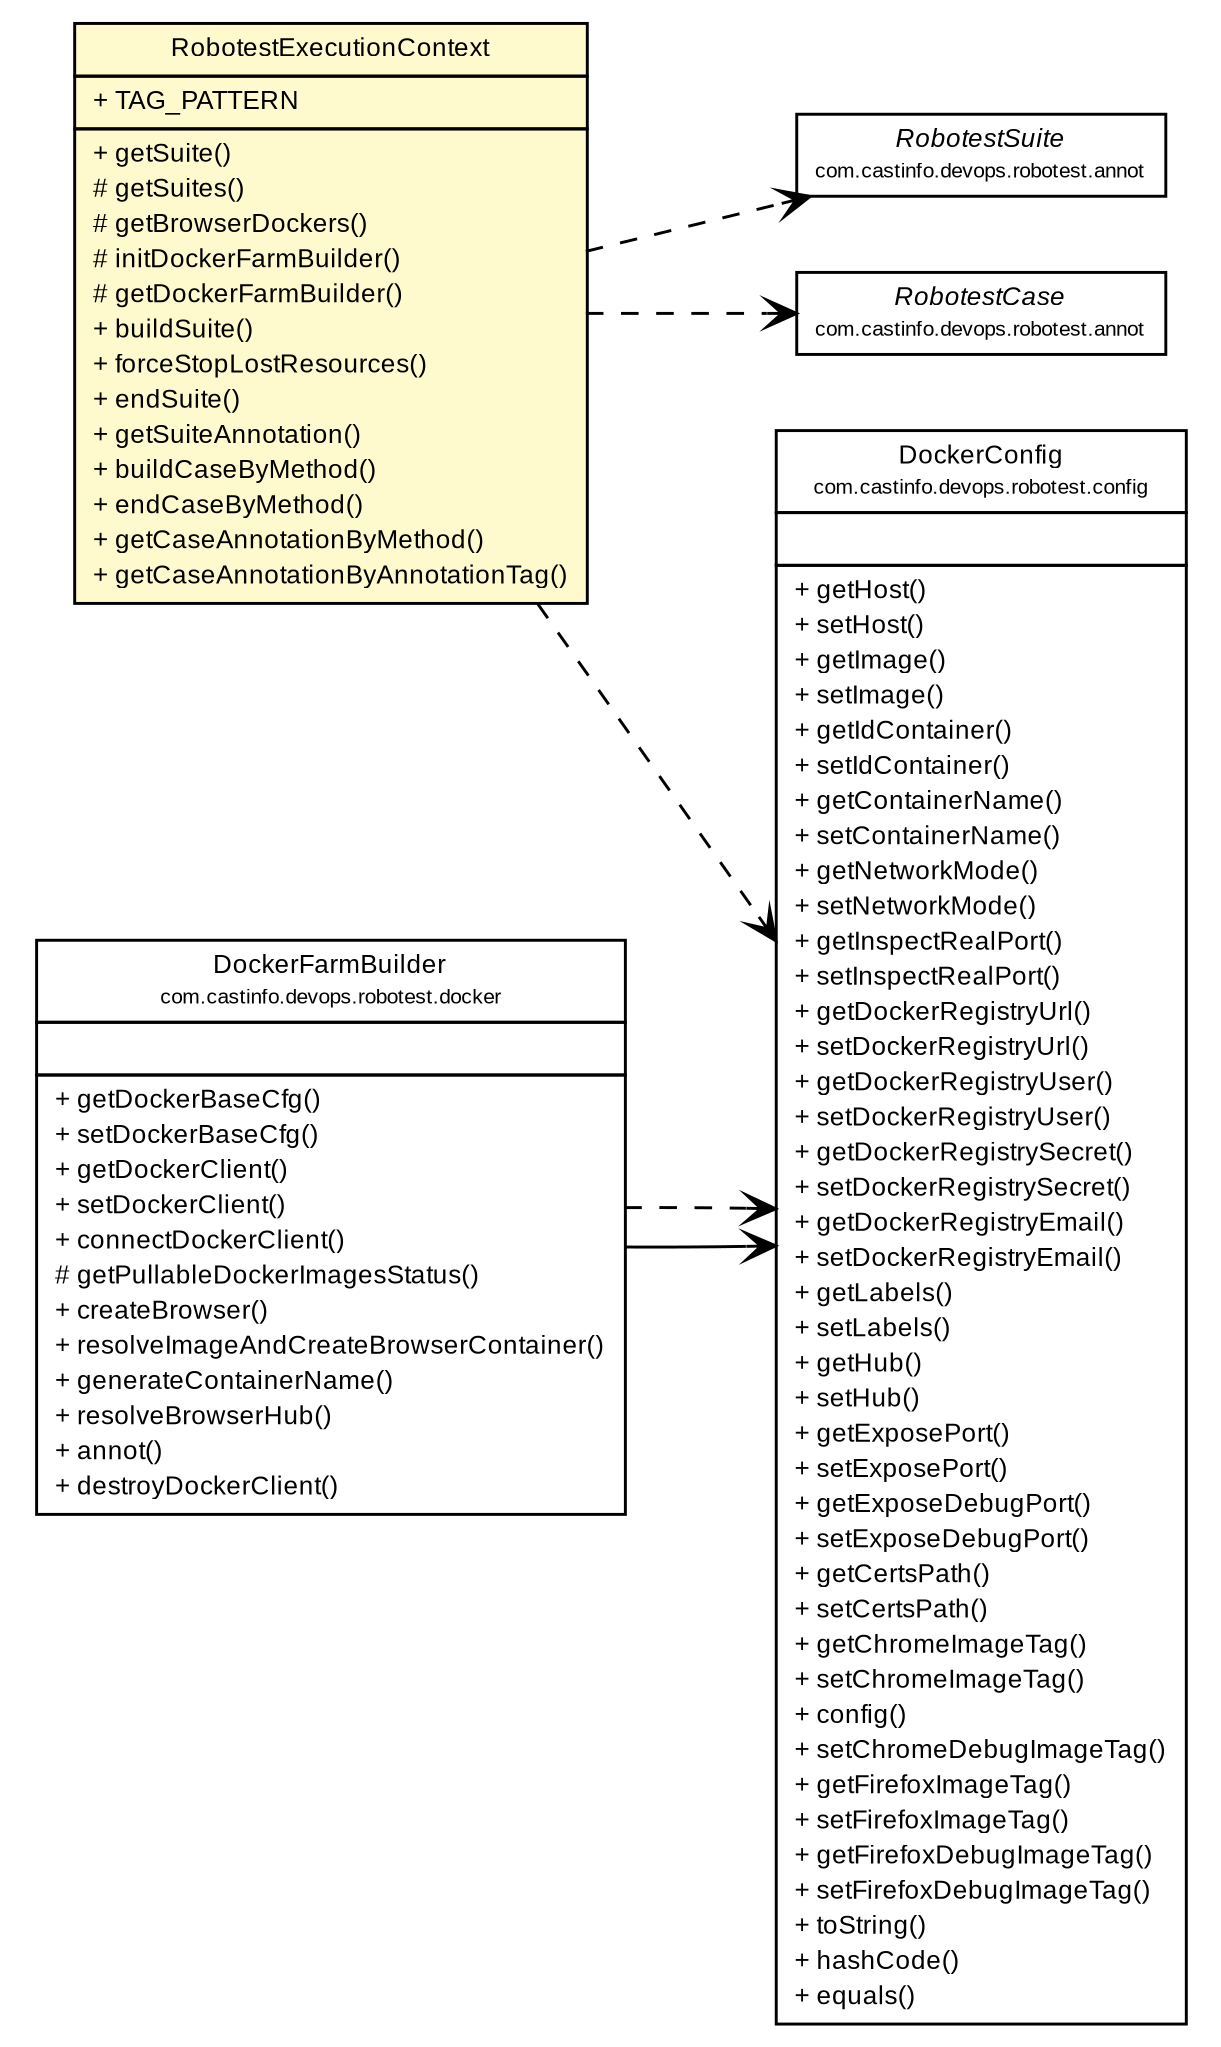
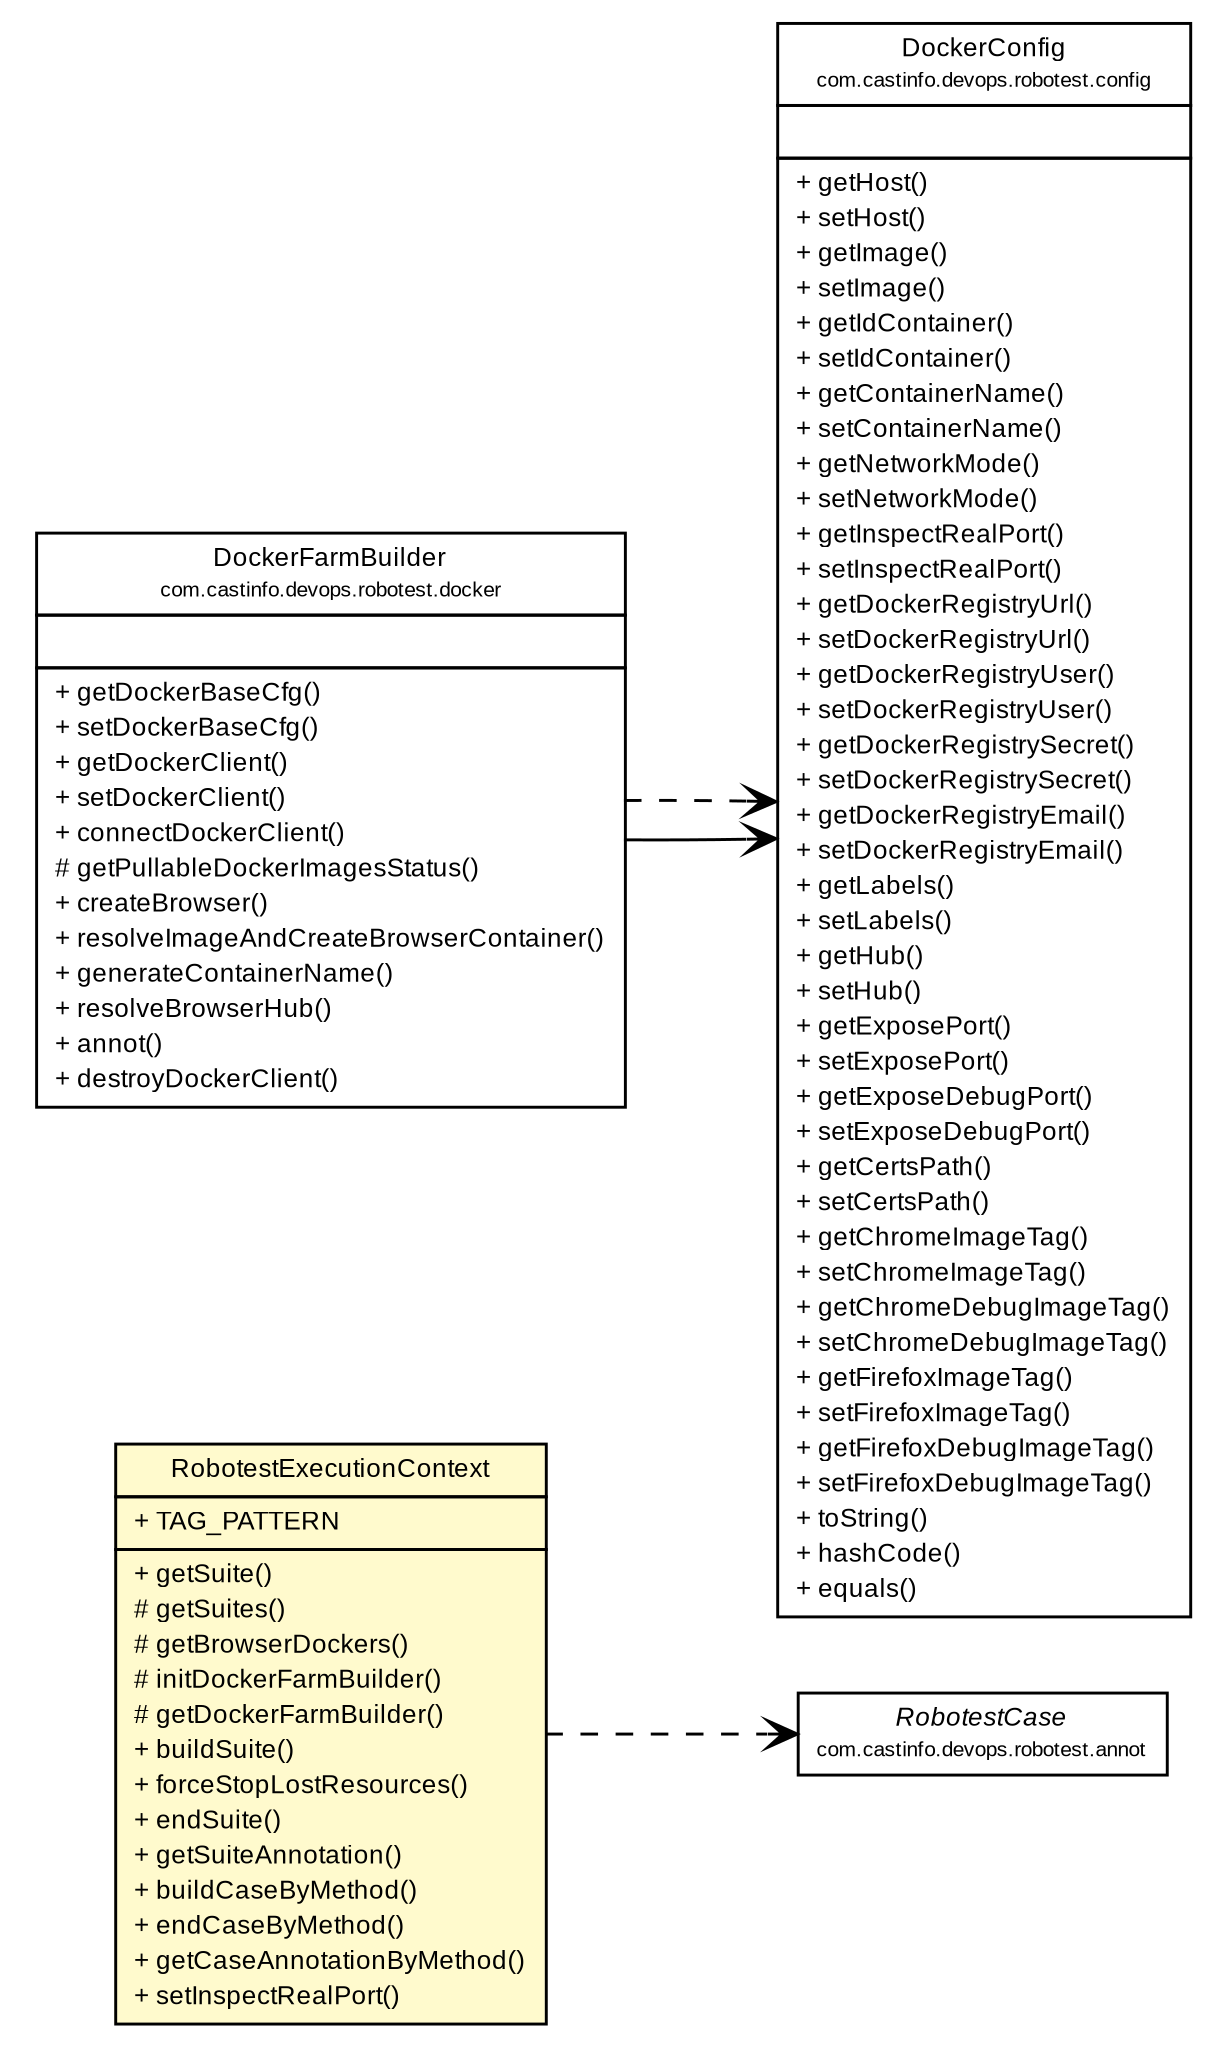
  digraph {
    nodesep=0.25
    rankdir=LR
    ranksep=0.5
    node [fontcolor=black fontname=arial fontsize=9.0 shape=plaintext]
    edge [arrowhead=open color=black fontcolor=black fontname=arial fontsize=10.0 headport=p labelfontname=arial labelfontsize=10 tailport=p style=dashed]
-   n1 [label=<<table title="com.castinfo.devops.robotest.annot.RobotestSuite" border="0" cellborder="1" cellspacing="0" cellpadding="2" port="p" href="./annot/RobotestSuite.html"> 		<tr><td><table border="0" cellspacing="0" cellpadding="1"> <tr><td align="center" balign="center"><font face="arial italic"> RobotestSuite </font></td></tr> <tr><td align="center" balign="center"><font point-size="7.0"> com.castinfo.devops.robotest.annot </font></td></tr> 		</table></td></tr> 		</table>>]
    n2 [label=<<table title="com.castinfo.devops.robotest.annot.RobotestCase" border="0" cellborder="1" cellspacing="0" cellpadding="2" port="p" href="./annot/RobotestCase.html"> 		<tr><td><table border="0" cellspacing="0" cellpadding="1"> <tr><td align="center" balign="center"><font face="arial italic"> RobotestCase </font></td></tr> <tr><td align="center" balign="center"><font point-size="7.0"> com.castinfo.devops.robotest.annot </font></td></tr> 		</table></td></tr> 		</table>>]
-   n3 [label=<<table title="com.castinfo.devops.robotest.config.DockerConfig" border="0" cellborder="1" cellspacing="0" cellpadding="2" port="p" href="./config/DockerConfig.html"> 		<tr><td><table border="0" cellspacing="0" cellpadding="1"> <tr><td align="center" balign="center"> DockerConfig </td></tr> <tr><td align="center" balign="center"><font point-size="7.0"> com.castinfo.devops.robotest.config </font></td></tr> 		</table></td></tr> 		<tr><td><table border="0" cellspacing="0" cellpadding="1"> <tr><td align="left" balign="left">  </td></tr> 		</table></td></tr> 		<tr><td><table border="0" cellspacing="0" cellpadding="1"> <tr><td align="left" balign="left"> + getHost() </td></tr> <tr><td align="left" balign="left"> + setHost() </td></tr> <tr><td align="left" balign="left"> + getImage() </td></tr> <tr><td align="left" balign="left"> + setImage() </td></tr> <tr><td align="left" balign="left"> + getIdContainer() </td></tr> <tr><td align="left" balign="left"> + setIdContainer() </td></tr> <tr><td align="left" balign="left"> + getContainerName() </td></tr> <tr><td align="left" balign="left"> + setContainerName() </td></tr> <tr><td align="left" balign="left"> + getNetworkMode() </td></tr> <tr><td align="left" balign="left"> + setNetworkMode() </td></tr> <tr><td align="left" balign="left"> + getInspectRealPort() </td></tr> <tr><td align="left" balign="left"> + setInspectRealPort() </td></tr> <tr><td align="left" balign="left"> + getDockerRegistryUrl() </td></tr> <tr><td align="left" balign="left"> + setDockerRegistryUrl() </td></tr> <tr><td align="left" balign="left"> + getDockerRegistryUser() </td></tr> <tr><td align="left" balign="left"> + setDockerRegistryUser() </td></tr> <tr><td align="left" balign="left"> + getDockerRegistrySecret() </td></tr> <tr><td align="left" balign="left"> + setDockerRegistrySecret() </td></tr> <tr><td align="left" balign="left"> + getDockerRegistryEmail() </td></tr> <tr><td align="left" balign="left"> + setDockerRegistryEmail() </td></tr> <tr><td align="left" balign="left"> + getLabels() </td></tr> <tr><td align="left" balign="left"> + setLabels() </td></tr> <tr><td align="left" balign="left"> + getHub() </td></tr> <tr><td align="left" balign="left"> + setHub() </td></tr> <tr><td align="left" balign="left"> + getExposePort() </td></tr> <tr><td align="left" balign="left"> + setExposePort() </td></tr> <tr><td align="left" balign="left"> + getExposeDebugPort() </td></tr> <tr><td align="left" balign="left"> + setExposeDebugPort() </td></tr> <tr><td align="left" balign="left"> + getCertsPath() </td></tr> <tr><td align="left" balign="left"> + setCertsPath() </td></tr> <tr><td align="left" balign="left"> + getChromeImageTag() </td></tr> <tr><td align="left" balign="left"> + setChromeImageTag() </td></tr> <tr><td align="left" balign="left"> + config() </td></tr> <tr><td align="left" balign="left"> + setChromeDebugImageTag() </td></tr> <tr><td align="left" balign="left"> + getFirefoxImageTag() </td></tr> <tr><td align="left" balign="left"> + setFirefoxImageTag() </td></tr> <tr><td align="left" balign="left"> + getFirefoxDebugImageTag() </td></tr> <tr><td align="left" balign="left"> + setFirefoxDebugImageTag() </td></tr> <tr><td align="left" balign="left"> + toString() </td></tr> <tr><td align="left" balign="left"> + hashCode() </td></tr> <tr><td align="left" balign="left"> + equals() </td></tr> 		</table></td></tr> 		</table>>]
+   n3 [label=<<table title="com.castinfo.devops.robotest.config.DockerConfig" border="0" cellborder="1" cellspacing="0" cellpadding="2" port="p" href="./config/DockerConfig.html"> 		<tr><td><table border="0" cellspacing="0" cellpadding="1"> <tr><td align="center" balign="center"> DockerConfig </td></tr> <tr><td align="center" balign="center"><font point-size="7.0"> com.castinfo.devops.robotest.config </font></td></tr> 		</table></td></tr> 		<tr><td><table border="0" cellspacing="0" cellpadding="1"> <tr><td align="left" balign="left">  </td></tr> 		</table></td></tr> 		<tr><td><table border="0" cellspacing="0" cellpadding="1"> <tr><td align="left" balign="left"> + getHost() </td></tr> <tr><td align="left" balign="left"> + setHost() </td></tr> <tr><td align="left" balign="left"> + getImage() </td></tr> <tr><td align="left" balign="left"> + setImage() </td></tr> <tr><td align="left" balign="left"> + getIdContainer() </td></tr> <tr><td align="left" balign="left"> + setIdContainer() </td></tr> <tr><td align="left" balign="left"> + getContainerName() </td></tr> <tr><td align="left" balign="left"> + setContainerName() </td></tr> <tr><td align="left" balign="left"> + getNetworkMode() </td></tr> <tr><td align="left" balign="left"> + setNetworkMode() </td></tr> <tr><td align="left" balign="left"> + getInspectRealPort() </td></tr> <tr><td align="left" balign="left"> + setInspectRealPort() </td></tr> <tr><td align="left" balign="left"> + getDockerRegistryUrl() </td></tr> <tr><td align="left" balign="left"> + setDockerRegistryUrl() </td></tr> <tr><td align="left" balign="left"> + getDockerRegistryUser() </td></tr> <tr><td align="left" balign="left"> + setDockerRegistryUser() </td></tr> <tr><td align="left" balign="left"> + getDockerRegistrySecret() </td></tr> <tr><td align="left" balign="left"> + setDockerRegistrySecret() </td></tr> <tr><td align="left" balign="left"> + getDockerRegistryEmail() </td></tr> <tr><td align="left" balign="left"> + setDockerRegistryEmail() </td></tr> <tr><td align="left" balign="left"> + getLabels() </td></tr> <tr><td align="left" balign="left"> + setLabels() </td></tr> <tr><td align="left" balign="left"> + getHub() </td></tr> <tr><td align="left" balign="left"> + setHub() </td></tr> <tr><td align="left" balign="left"> + getExposePort() </td></tr> <tr><td align="left" balign="left"> + setExposePort() </td></tr> <tr><td align="left" balign="left"> + getExposeDebugPort() </td></tr> <tr><td align="left" balign="left"> + setExposeDebugPort() </td></tr> <tr><td align="left" balign="left"> + getCertsPath() </td></tr> <tr><td align="left" balign="left"> + setCertsPath() </td></tr> <tr><td align="left" balign="left"> + getChromeImageTag() </td></tr> <tr><td align="left" balign="left"> + setChromeImageTag() </td></tr> <tr><td align="left" balign="left"> + getChromeDebugImageTag() </td></tr> <tr><td align="left" balign="left"> + setChromeDebugImageTag() </td></tr> <tr><td align="left" balign="left"> + getFirefoxImageTag() </td></tr> <tr><td align="left" balign="left"> + setFirefoxImageTag() </td></tr> <tr><td align="left" balign="left"> + getFirefoxDebugImageTag() </td></tr> <tr><td align="left" balign="left"> + setFirefoxDebugImageTag() </td></tr> <tr><td align="left" balign="left"> + toString() </td></tr> <tr><td align="left" balign="left"> + hashCode() </td></tr> <tr><td align="left" balign="left"> + equals() </td></tr> 		</table></td></tr> 		</table>>]
    n4 [label=<<table title="com.castinfo.devops.robotest.docker.DockerFarmBuilder" border="0" cellborder="1" cellspacing="0" cellpadding="2" port="p" href="./docker/DockerFarmBuilder.html"> 		<tr><td><table border="0" cellspacing="0" cellpadding="1"> <tr><td align="center" balign="center"> DockerFarmBuilder </td></tr> <tr><td align="center" balign="center"><font point-size="7.0"> com.castinfo.devops.robotest.docker </font></td></tr> 		</table></td></tr> 		<tr><td><table border="0" cellspacing="0" cellpadding="1"> <tr><td align="left" balign="left">  </td></tr> 		</table></td></tr> 		<tr><td><table border="0" cellspacing="0" cellpadding="1"> <tr><td align="left" balign="left"> + getDockerBaseCfg() </td></tr> <tr><td align="left" balign="left"> + setDockerBaseCfg() </td></tr> <tr><td align="left" balign="left"> + getDockerClient() </td></tr> <tr><td align="left" balign="left"> + setDockerClient() </td></tr> <tr><td align="left" balign="left"> + connectDockerClient() </td></tr> <tr><td align="left" balign="left"> # getPullableDockerImagesStatus() </td></tr> <tr><td align="left" balign="left"> + createBrowser() </td></tr> <tr><td align="left" balign="left"> + resolveImageAndCreateBrowserContainer() </td></tr> <tr><td align="left" balign="left"> + generateContainerName() </td></tr> <tr><td align="left" balign="left"> + resolveBrowserHub() </td></tr> <tr><td align="left" balign="left"> + annot() </td></tr> <tr><td align="left" balign="left"> + destroyDockerClient() </td></tr> 		</table></td></tr> 		</table>>]
-   n5 [label=<<table title="com.castinfo.devops.robotest.RobotestExecutionContext" border="0" cellborder="1" cellspacing="0" cellpadding="2" port="p" bgcolor="lemonChiffon" href="./RobotestExecutionContext.html"> 		<tr><td><table border="0" cellspacing="0" cellpadding="1"> <tr><td align="center" balign="center"> RobotestExecutionContext </td></tr> 		</table></td></tr> 		<tr><td><table border="0" cellspacing="0" cellpadding="1"> <tr><td align="left" balign="left"> + TAG_PATTERN </td></tr> 		</table></td></tr> 		<tr><td><table border="0" cellspacing="0" cellpadding="1"> <tr><td align="left" balign="left"> + getSuite() </td></tr> <tr><td align="left" balign="left"> # getSuites() </td></tr> <tr><td align="left" balign="left"> # getBrowserDockers() </td></tr> <tr><td align="left" balign="left"> # initDockerFarmBuilder() </td></tr> <tr><td align="left" balign="left"> # getDockerFarmBuilder() </td></tr> <tr><td align="left" balign="left"> + buildSuite() </td></tr> <tr><td align="left" balign="left"> + forceStopLostResources() </td></tr> <tr><td align="left" balign="left"> + endSuite() </td></tr> <tr><td align="left" balign="left"> + getSuiteAnnotation() </td></tr> <tr><td align="left" balign="left"> + buildCaseByMethod() </td></tr> <tr><td align="left" balign="left"> + endCaseByMethod() </td></tr> <tr><td align="left" balign="left"> + getCaseAnnotationByMethod() </td></tr> <tr><td align="left" balign="left"> + getCaseAnnotationByAnnotationTag() </td></tr> 		</table></td></tr> 		</table>>]
+   n5 [label=<<table title="com.castinfo.devops.robotest.RobotestExecutionContext" border="0" cellborder="1" cellspacing="0" cellpadding="2" port="p" bgcolor="lemonChiffon" href="./RobotestExecutionContext.html"> 		<tr><td><table border="0" cellspacing="0" cellpadding="1"> <tr><td align="center" balign="center"> RobotestExecutionContext </td></tr> 		</table></td></tr> 		<tr><td><table border="0" cellspacing="0" cellpadding="1"> <tr><td align="left" balign="left"> + TAG_PATTERN </td></tr> 		</table></td></tr> 		<tr><td><table border="0" cellspacing="0" cellpadding="1"> <tr><td align="left" balign="left"> + getSuite() </td></tr> <tr><td align="left" balign="left"> # getSuites() </td></tr> <tr><td align="left" balign="left"> # getBrowserDockers() </td></tr> <tr><td align="left" balign="left"> # initDockerFarmBuilder() </td></tr> <tr><td align="left" balign="left"> # getDockerFarmBuilder() </td></tr> <tr><td align="left" balign="left"> + buildSuite() </td></tr> <tr><td align="left" balign="left"> + forceStopLostResources() </td></tr> <tr><td align="left" balign="left"> + endSuite() </td></tr> <tr><td align="left" balign="left"> + getSuiteAnnotation() </td></tr> <tr><td align="left" balign="left"> + buildCaseByMethod() </td></tr> <tr><td align="left" balign="left"> + endCaseByMethod() </td></tr> <tr><td align="left" balign="left"> + getCaseAnnotationByMethod() </td></tr> <tr><td align="left" balign="left"> + setInspectRealPort() </td></tr> 		</table></td></tr> 		</table>>]
    n4 -> n3 [style=""]
    n4 -> n3
-   n5 -> n1
    n5 -> n2
-   n5 -> n3
  }
